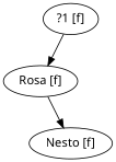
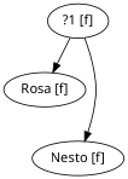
  digraph {
    fontname="Noto Sans"
    node [fontname="Noto Sans"]
    edge [fontname="Noto Sans"]
    "?1 [f]"
    "Rosa [f]"
    "Nesto [f]"
    "?1 [f]" -> "Rosa [f]"
-   "Rosa [f]" -> "Nesto [f]"
+   "?1 [f]" -> "Nesto [f]"
  }
